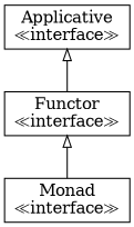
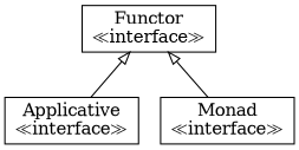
  digraph {
    node [shape=record]
    edge [arrowtail=empty dir=back]
    n1 [label="Functor\n&#x226a;interface&#x226b;"]
    n2 [label="Applicative\n&#x226a;interface&#x226b;"]
    n3 [label="Monad\n&#x226a;interface&#x226b;"]
-   n2 -> n1
+   n1 -> n2
    n1 -> n3
  }
